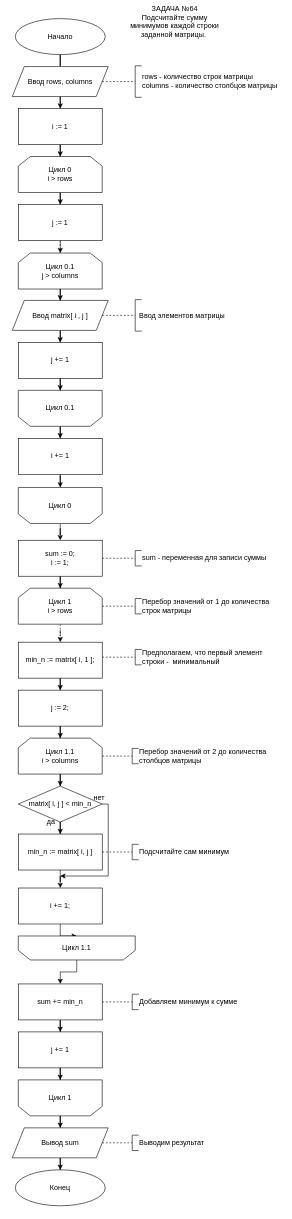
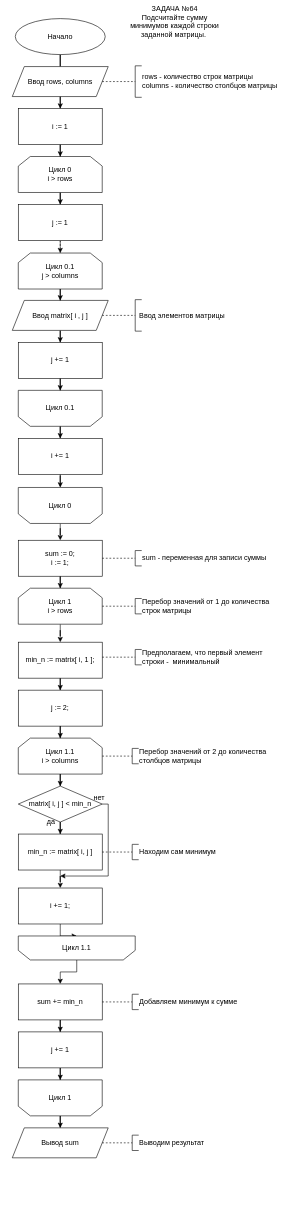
  <mxCell id="0" />
  <mxCell id="1" parent="0" />
  <mxCell id="2" style="edgeStyle=orthogonalEdgeStyle;rounded=0;orthogonalLoop=1;jettySize=auto;html=1;endArrow=none;" parent="1" source="3" target="57" edge="1"><mxGeometry relative="1" as="geometry" /></mxCell>
  <mxCell id="3" value="Начало" style="ellipse;whiteSpace=wrap;html=1;" parent="1" vertex="1"><mxGeometry x="25" y="30" width="150" height="60" as="geometry" /></mxCell>
  <mxCell id="4" style="edgeStyle=orthogonalEdgeStyle;rounded=0;orthogonalLoop=1;jettySize=auto;html=1;" parent="1" source="5" target="8" edge="1"><mxGeometry relative="1" as="geometry" /></mxCell>
  <mxCell id="5" value="sum := 0;&lt;div&gt;i := 1;&lt;/div&gt;" style="rounded=0;whiteSpace=wrap;html=1;" parent="1" vertex="1"><mxGeometry x="30" y="900" width="140" height="60" as="geometry" /></mxCell>
- <mxCell id="6" value="Конец" style="ellipse;whiteSpace=wrap;html=1;" parent="1" vertex="1"><mxGeometry x="25" y="1950" width="150" height="60" as="geometry" /></mxCell>
- <mxCell id="7" style="edgeStyle=orthogonalEdgeStyle;rounded=0;orthogonalLoop=1;jettySize=auto;html=1;dashed=1;" parent="1" source="8" target="10" edge="1"><mxGeometry relative="1" as="geometry" /></mxCell>
+ <mxCell id="7" style="edgeStyle=orthogonalEdgeStyle;rounded=0;orthogonalLoop=1;jettySize=auto;html=1;" parent="1" source="8" target="10" edge="1"><mxGeometry relative="1" as="geometry" /></mxCell>
  <mxCell id="8" value="Цикл 1&lt;div&gt;i &amp;gt; rows&lt;/div&gt;" style="shape=loopLimit;whiteSpace=wrap;html=1;" parent="1" vertex="1"><mxGeometry x="30" y="980" width="140" height="60" as="geometry" /></mxCell>
  <mxCell id="9" style="edgeStyle=orthogonalEdgeStyle;rounded=0;orthogonalLoop=1;jettySize=auto;html=1;" parent="1" source="10" target="11" edge="1"><mxGeometry relative="1" as="geometry" /></mxCell>
  <mxCell id="10" value="min_n :=&amp;nbsp;matrix[ i, 1 ];" style="rounded=0;whiteSpace=wrap;html=1;" parent="1" vertex="1"><mxGeometry x="30" y="1070" width="140" height="60" as="geometry" /></mxCell>
  <mxCell id="11" value="j := 2;" style="rounded=0;whiteSpace=wrap;html=1;" parent="1" vertex="1"><mxGeometry x="30" y="1150" width="140" height="60" as="geometry" /></mxCell>
  <mxCell id="12" style="edgeStyle=orthogonalEdgeStyle;rounded=0;orthogonalLoop=1;jettySize=auto;html=1;" parent="1" source="13" target="17" edge="1"><mxGeometry relative="1" as="geometry" /></mxCell>
  <mxCell id="13" value="Цикл 1.1&lt;div&gt;i &amp;gt; columns&lt;/div&gt;" style="shape=loopLimit;whiteSpace=wrap;html=1;" parent="1" vertex="1"><mxGeometry x="30" y="1230" width="140" height="60" as="geometry" /></mxCell>
  <mxCell id="14" style="edgeStyle=orthogonalEdgeStyle;rounded=0;orthogonalLoop=1;jettySize=auto;html=1;" parent="1" source="11" target="13" edge="1"><mxGeometry relative="1" as="geometry" /></mxCell>
  <mxCell id="15" style="edgeStyle=orthogonalEdgeStyle;rounded=0;orthogonalLoop=1;jettySize=auto;html=1;" parent="1" source="17" target="19" edge="1"><mxGeometry relative="1" as="geometry" /></mxCell>
  <mxCell id="16" style="edgeStyle=orthogonalEdgeStyle;rounded=0;orthogonalLoop=1;jettySize=auto;html=1;" parent="1" source="17" edge="1"><mxGeometry relative="1" as="geometry"><mxPoint x="100" y="1460" as="targetPoint" /><Array as="points"><mxPoint x="180" y="1340" /><mxPoint x="180" y="1460" /></Array></mxGeometry></mxCell>
  <mxCell id="17" value="matrix[ i, j ] &amp;lt; min_n" style="rhombus;whiteSpace=wrap;html=1;" parent="1" vertex="1"><mxGeometry x="30" y="1310" width="140" height="60" as="geometry" /></mxCell>
  <mxCell id="18" style="edgeStyle=orthogonalEdgeStyle;rounded=0;orthogonalLoop=1;jettySize=auto;html=1;" parent="1" source="19" target="21" edge="1"><mxGeometry relative="1" as="geometry" /></mxCell>
  <mxCell id="19" value="min_n := matrix[ i, j ]" style="rounded=0;whiteSpace=wrap;html=1;" parent="1" vertex="1"><mxGeometry x="30" y="1390" width="140" height="60" as="geometry" /></mxCell>
  <mxCell id="20" style="edgeStyle=orthogonalEdgeStyle;rounded=0;orthogonalLoop=1;jettySize=auto;html=1;" parent="1" source="21" target="23" edge="1"><mxGeometry relative="1" as="geometry" /></mxCell>
  <mxCell id="21" value="i += 1;" style="rounded=0;whiteSpace=wrap;html=1;" parent="1" vertex="1"><mxGeometry x="30" y="1480" width="140" height="60" as="geometry" /></mxCell>
  <mxCell id="22" style="edgeStyle=orthogonalEdgeStyle;rounded=0;orthogonalLoop=1;jettySize=auto;html=1;" parent="1" source="23" target="25" edge="1"><mxGeometry relative="1" as="geometry" /></mxCell>
  <mxCell id="23" value="Цикл 1.1" style="shape=loopLimit;whiteSpace=wrap;html=1;direction=west;" parent="1" vertex="1"><mxGeometry x="30" y="1560" width="195" height="40" as="geometry" /></mxCell>
  <mxCell id="24" style="edgeStyle=orthogonalEdgeStyle;rounded=0;orthogonalLoop=1;jettySize=auto;html=1;" parent="1" source="25" target="27" edge="1"><mxGeometry relative="1" as="geometry" /></mxCell>
  <mxCell id="25" value="sum += min_n" style="rounded=0;whiteSpace=wrap;html=1;" parent="1" vertex="1"><mxGeometry x="30" y="1640" width="140" height="60" as="geometry" /></mxCell>
  <mxCell id="26" style="edgeStyle=orthogonalEdgeStyle;rounded=0;orthogonalLoop=1;jettySize=auto;html=1;" parent="1" source="27" target="29" edge="1"><mxGeometry relative="1" as="geometry" /></mxCell>
  <mxCell id="27" value="j += 1" style="rounded=0;whiteSpace=wrap;html=1;" parent="1" vertex="1"><mxGeometry x="30" y="1720" width="140" height="60" as="geometry" /></mxCell>
  <mxCell id="28" style="edgeStyle=orthogonalEdgeStyle;rounded=0;orthogonalLoop=1;jettySize=auto;html=1;" parent="1" source="29" target="31" edge="1"><mxGeometry relative="1" as="geometry" /></mxCell>
  <mxCell id="29" value="Цикл 1" style="shape=loopLimit;whiteSpace=wrap;html=1;direction=west;" parent="1" vertex="1"><mxGeometry x="30" y="1800" width="140" height="60" as="geometry" /></mxCell>
- <mxCell id="30" style="edgeStyle=orthogonalEdgeStyle;rounded=0;orthogonalLoop=1;jettySize=auto;html=1;" parent="1" source="31" target="6" edge="1"><mxGeometry relative="1" as="geometry" /></mxCell>
  <mxCell id="31" value="Вывод sum" style="shape=parallelogram;perimeter=parallelogramPerimeter;whiteSpace=wrap;html=1;fixedSize=1;" parent="1" vertex="1"><mxGeometry x="20" y="1880" width="160" height="50" as="geometry" /></mxCell>
  <mxCell id="32" value="" style="endArrow=none;dashed=1;html=1;rounded=0;" parent="1" target="33" edge="1"><mxGeometry width="50" height="50" relative="1" as="geometry"><mxPoint x="170" y="930" as="sourcePoint" /><mxPoint x="245" y="935" as="targetPoint" /></mxGeometry></mxCell>
  <mxCell id="33" value="" style="shape=partialRectangle;whiteSpace=wrap;html=1;bottom=1;right=1;left=1;top=0;fillColor=none;routingCenterX=-0.5;rotation=90;" parent="1" vertex="1"><mxGeometry x="217.18" y="925" width="25.63" height="10" as="geometry" /></mxCell>
  <mxCell id="34" value="sum - переменная для записи суммы" style="text;html=1;align=left;verticalAlign=middle;whiteSpace=wrap;rounded=0;" parent="1" vertex="1"><mxGeometry x="235" y="915" width="230" height="30" as="geometry" /></mxCell>
  <mxCell id="35" value="" style="endArrow=none;dashed=1;html=1;rounded=0;" parent="1" target="36" edge="1"><mxGeometry width="50" height="50" relative="1" as="geometry"><mxPoint x="170" y="1010" as="sourcePoint" /><mxPoint x="245" y="1015" as="targetPoint" /></mxGeometry></mxCell>
  <mxCell id="36" value="" style="shape=partialRectangle;whiteSpace=wrap;html=1;bottom=1;right=1;left=1;top=0;fillColor=none;routingCenterX=-0.5;rotation=90;" parent="1" vertex="1"><mxGeometry x="217.18" y="1005" width="25.63" height="10" as="geometry" /></mxCell>
  <mxCell id="37" value="Перебор значений от 1 до количества строк матрицы" style="text;html=1;align=left;verticalAlign=middle;whiteSpace=wrap;rounded=0;" parent="1" vertex="1"><mxGeometry x="235" y="995" width="230" height="30" as="geometry" /></mxCell>
  <mxCell id="38" value="" style="endArrow=none;dashed=1;html=1;rounded=0;" parent="1" source="13" target="39" edge="1"><mxGeometry width="50" height="50" relative="1" as="geometry"><mxPoint x="165" y="1260" as="sourcePoint" /><mxPoint x="240" y="1265" as="targetPoint" /></mxGeometry></mxCell>
  <mxCell id="39" value="" style="shape=partialRectangle;whiteSpace=wrap;html=1;bottom=1;right=1;left=1;top=0;fillColor=none;routingCenterX=-0.5;rotation=90;" parent="1" vertex="1"><mxGeometry x="212.18" y="1255" width="25.63" height="10" as="geometry" /></mxCell>
  <mxCell id="40" value="Перебор значений от 2 до количества столбцов матрицы" style="text;html=1;align=left;verticalAlign=middle;whiteSpace=wrap;rounded=0;" parent="1" vertex="1"><mxGeometry x="230" y="1245" width="230" height="30" as="geometry" /></mxCell>
  <mxCell id="41" value="" style="endArrow=none;dashed=1;html=1;rounded=0;" parent="1" target="42" edge="1"><mxGeometry width="50" height="50" relative="1" as="geometry"><mxPoint x="170" y="1095" as="sourcePoint" /><mxPoint x="245" y="1100" as="targetPoint" /></mxGeometry></mxCell>
  <mxCell id="42" value="" style="shape=partialRectangle;whiteSpace=wrap;html=1;bottom=1;right=1;left=1;top=0;fillColor=none;routingCenterX=-0.5;rotation=90;" parent="1" vertex="1"><mxGeometry x="217.18" y="1090" width="25.63" height="10" as="geometry" /></mxCell>
  <mxCell id="43" value="Предполагаем, что первый элемент строки -&amp;nbsp; минимальный" style="text;html=1;align=left;verticalAlign=middle;whiteSpace=wrap;rounded=0;" parent="1" vertex="1"><mxGeometry x="235" y="1080" width="230" height="30" as="geometry" /></mxCell>
  <mxCell id="44" value="" style="endArrow=none;dashed=1;html=1;rounded=0;" parent="1" target="45" edge="1"><mxGeometry width="50" height="50" relative="1" as="geometry"><mxPoint x="170" y="1420" as="sourcePoint" /><mxPoint x="240" y="1425" as="targetPoint" /></mxGeometry></mxCell>
  <mxCell id="45" value="" style="shape=partialRectangle;whiteSpace=wrap;html=1;bottom=1;right=1;left=1;top=0;fillColor=none;routingCenterX=-0.5;rotation=90;" parent="1" vertex="1"><mxGeometry x="212.18" y="1415" width="25.63" height="10" as="geometry" /></mxCell>
- <mxCell id="46" value="Подсчитайте сам минимум" style="text;html=1;align=left;verticalAlign=middle;whiteSpace=wrap;rounded=0;" parent="1" vertex="1"><mxGeometry x="230" y="1405" width="230" height="30" as="geometry" /></mxCell>
+ <mxCell id="46" value="Находим сам минимум" style="text;html=1;align=left;verticalAlign=middle;whiteSpace=wrap;rounded=0;" parent="1" vertex="1"><mxGeometry x="230" y="1405" width="230" height="30" as="geometry" /></mxCell>
  <mxCell id="47" value="" style="endArrow=none;dashed=1;html=1;rounded=0;" parent="1" target="48" edge="1"><mxGeometry width="50" height="50" relative="1" as="geometry"><mxPoint x="170" y="1670" as="sourcePoint" /><mxPoint x="240" y="1675" as="targetPoint" /></mxGeometry></mxCell>
  <mxCell id="48" value="" style="shape=partialRectangle;whiteSpace=wrap;html=1;bottom=1;right=1;left=1;top=0;fillColor=none;routingCenterX=-0.5;rotation=90;" parent="1" vertex="1"><mxGeometry x="212.18" y="1665" width="25.63" height="10" as="geometry" /></mxCell>
  <mxCell id="49" value="Добавляем минимум к сумме" style="text;html=1;align=left;verticalAlign=middle;whiteSpace=wrap;rounded=0;" parent="1" vertex="1"><mxGeometry x="230" y="1655" width="230" height="30" as="geometry" /></mxCell>
  <mxCell id="50" value="" style="endArrow=none;dashed=1;html=1;rounded=0;" parent="1" target="51" edge="1"><mxGeometry width="50" height="50" relative="1" as="geometry"><mxPoint x="170" y="1905" as="sourcePoint" /><mxPoint x="240" y="1910" as="targetPoint" /></mxGeometry></mxCell>
  <mxCell id="51" value="" style="shape=partialRectangle;whiteSpace=wrap;html=1;bottom=1;right=1;left=1;top=0;fillColor=none;routingCenterX=-0.5;rotation=90;" parent="1" vertex="1"><mxGeometry x="212.18" y="1900" width="25.63" height="10" as="geometry" /></mxCell>
  <mxCell id="52" value="Выводим результат" style="text;html=1;align=left;verticalAlign=middle;whiteSpace=wrap;rounded=0;" parent="1" vertex="1"><mxGeometry x="230" y="1890" width="230" height="30" as="geometry" /></mxCell>
  <mxCell id="53" value="да" style="text;html=1;align=center;verticalAlign=middle;whiteSpace=wrap;rounded=0;" parent="1" vertex="1"><mxGeometry x="70" y="1360" width="30" height="20" as="geometry" /></mxCell>
  <mxCell id="54" value="нет" style="text;html=1;align=center;verticalAlign=middle;whiteSpace=wrap;rounded=0;" parent="1" vertex="1"><mxGeometry x="150" y="1320" width="30" height="20" as="geometry" /></mxCell>
  <mxCell id="55" value="ЗАДАЧА №64&lt;div&gt;Подсчитайте сумму минимумов каждой строки заданной матрицы.&amp;nbsp;&lt;br&gt;&lt;/div&gt;" style="text;html=1;align=center;verticalAlign=middle;whiteSpace=wrap;rounded=0;" parent="1" vertex="1"><mxGeometry x="203.75" y="20" width="173.75" height="30" as="geometry" /></mxCell>
  <mxCell id="56" style="edgeStyle=orthogonalEdgeStyle;rounded=0;orthogonalLoop=1;jettySize=auto;html=1;" parent="1" source="57" target="68" edge="1"><mxGeometry relative="1" as="geometry" /></mxCell>
  <mxCell id="57" value="Ввод rows, columns" style="shape=parallelogram;perimeter=parallelogramPerimeter;whiteSpace=wrap;html=1;fixedSize=1;" parent="1" vertex="1"><mxGeometry x="20" y="110" width="160" height="50" as="geometry" /></mxCell>
  <mxCell id="58" value="" style="endArrow=none;dashed=1;html=1;rounded=0;" parent="1" target="59" edge="1"><mxGeometry width="50" height="50" relative="1" as="geometry"><mxPoint x="170" y="135" as="sourcePoint" /><mxPoint x="245" y="140" as="targetPoint" /></mxGeometry></mxCell>
  <mxCell id="59" value="" style="shape=partialRectangle;whiteSpace=wrap;html=1;bottom=1;right=1;left=1;top=0;fillColor=none;routingCenterX=-0.5;rotation=90;" parent="1" vertex="1"><mxGeometry x="203.75" y="130" width="52.5" height="10" as="geometry" /></mxCell>
  <mxCell id="60" value="rows - количество строк матрицы&lt;br&gt;columns - количество столбцов матрицы" style="text;html=1;align=left;verticalAlign=middle;whiteSpace=wrap;rounded=0;" parent="1" vertex="1"><mxGeometry x="235" y="120" width="230" height="30" as="geometry" /></mxCell>
  <mxCell id="61" style="edgeStyle=orthogonalEdgeStyle;rounded=0;orthogonalLoop=1;jettySize=auto;html=1;" parent="1" source="62" target="70" edge="1"><mxGeometry relative="1" as="geometry" /></mxCell>
  <mxCell id="62" value="Цикл 0&lt;div&gt;i &amp;gt; rows&lt;/div&gt;" style="shape=loopLimit;whiteSpace=wrap;html=1;" parent="1" vertex="1"><mxGeometry x="30" y="260" width="140" height="60" as="geometry" /></mxCell>
  <mxCell id="63" style="edgeStyle=orthogonalEdgeStyle;rounded=0;orthogonalLoop=1;jettySize=auto;html=1;entryX=0.5;entryY=0;entryDx=0;entryDy=0;" parent="1" source="64" target="76" edge="1"><mxGeometry relative="1" as="geometry" /></mxCell>
  <mxCell id="64" value="Цикл 0.1" style="shape=loopLimit;whiteSpace=wrap;html=1;direction=west;" parent="1" vertex="1"><mxGeometry x="30" y="650" width="140" height="60" as="geometry" /></mxCell>
  <mxCell id="65" style="edgeStyle=orthogonalEdgeStyle;rounded=0;orthogonalLoop=1;jettySize=auto;html=1;" parent="1" source="66" target="72" edge="1"><mxGeometry relative="1" as="geometry" /></mxCell>
  <mxCell id="66" value="Цикл 0.1&lt;div&gt;j &amp;gt; columns&lt;/div&gt;" style="shape=loopLimit;whiteSpace=wrap;html=1;" parent="1" vertex="1"><mxGeometry x="30" y="421" width="140" height="60" as="geometry" /></mxCell>
  <mxCell id="67" style="edgeStyle=orthogonalEdgeStyle;rounded=0;orthogonalLoop=1;jettySize=auto;html=1;" parent="1" source="68" target="62" edge="1"><mxGeometry relative="1" as="geometry" /></mxCell>
  <mxCell id="68" value="i := 1" style="rounded=0;whiteSpace=wrap;html=1;" parent="1" vertex="1"><mxGeometry x="30" y="180" width="140" height="60" as="geometry" /></mxCell>
  <mxCell id="69" style="edgeStyle=orthogonalEdgeStyle;rounded=0;orthogonalLoop=1;jettySize=auto;html=1;dashed=1;" parent="1" source="70" target="66" edge="1"><mxGeometry relative="1" as="geometry" /></mxCell>
  <mxCell id="70" value="j := 1" style="rounded=0;whiteSpace=wrap;html=1;" parent="1" vertex="1"><mxGeometry x="30" y="340" width="140" height="60" as="geometry" /></mxCell>
  <mxCell id="71" style="edgeStyle=orthogonalEdgeStyle;rounded=0;orthogonalLoop=1;jettySize=auto;html=1;" parent="1" source="72" target="74" edge="1"><mxGeometry relative="1" as="geometry" /></mxCell>
  <mxCell id="72" value="Ввод matrix[ i , j ]" style="shape=parallelogram;perimeter=parallelogramPerimeter;whiteSpace=wrap;html=1;fixedSize=1;" parent="1" vertex="1"><mxGeometry x="20" y="500" width="160" height="50" as="geometry" /></mxCell>
  <mxCell id="73" style="edgeStyle=orthogonalEdgeStyle;rounded=0;orthogonalLoop=1;jettySize=auto;html=1;" parent="1" source="74" target="64" edge="1"><mxGeometry relative="1" as="geometry" /></mxCell>
  <mxCell id="74" value="j += 1" style="rounded=0;whiteSpace=wrap;html=1;" parent="1" vertex="1"><mxGeometry x="30" y="570" width="140" height="60" as="geometry" /></mxCell>
  <mxCell id="75" style="edgeStyle=orthogonalEdgeStyle;rounded=0;orthogonalLoop=1;jettySize=auto;html=1;entryX=0.5;entryY=1;entryDx=0;entryDy=0;" parent="1" source="76" target="78" edge="1"><mxGeometry relative="1" as="geometry" /></mxCell>
  <mxCell id="76" value="i += 1" style="rounded=0;whiteSpace=wrap;html=1;" parent="1" vertex="1"><mxGeometry x="30" y="730" width="140" height="60" as="geometry" /></mxCell>
  <mxCell id="77" style="edgeStyle=orthogonalEdgeStyle;rounded=0;orthogonalLoop=1;jettySize=auto;html=1;" parent="1" source="78" target="5" edge="1"><mxGeometry relative="1" as="geometry" /></mxCell>
  <mxCell id="78" value="Цикл 0" style="shape=loopLimit;whiteSpace=wrap;html=1;direction=west;" parent="1" vertex="1"><mxGeometry x="30" y="812" width="140" height="60" as="geometry" /></mxCell>
  <mxCell id="79" value="" style="endArrow=none;dashed=1;html=1;rounded=0;" parent="1" target="80" edge="1"><mxGeometry width="50" height="50" relative="1" as="geometry"><mxPoint x="170" y="525" as="sourcePoint" /><mxPoint x="245" y="530" as="targetPoint" /></mxGeometry></mxCell>
  <mxCell id="80" value="" style="shape=partialRectangle;whiteSpace=wrap;html=1;bottom=1;right=1;left=1;top=0;fillColor=none;routingCenterX=-0.5;rotation=90;" parent="1" vertex="1"><mxGeometry x="203.75" y="520" width="52.5" height="10" as="geometry" /></mxCell>
  <mxCell id="81" value="Ввод элементов матрицы" style="text;html=1;align=left;verticalAlign=middle;whiteSpace=wrap;rounded=0;" parent="1" vertex="1"><mxGeometry x="230" y="510" width="230" height="30" as="geometry" /></mxCell>
